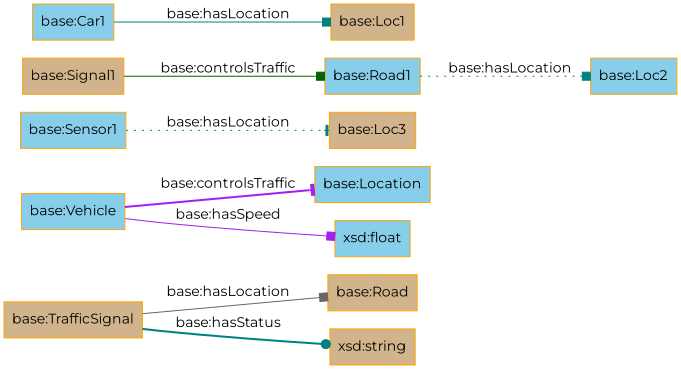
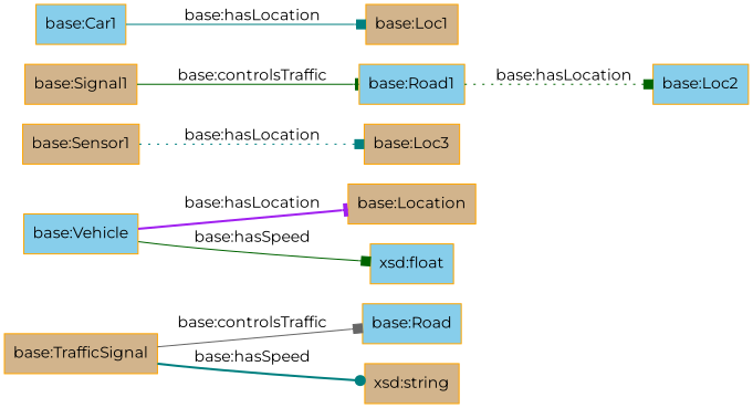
  digraph {
    fontname=Montserrat
    rankdir=LR
    node [color=orange fillcolor=skyblue fontname=Montserrat shape=rectangle style=filled]
    edge [arrowhead=box color=teal fontname=Montserrat style=solid]
    "base:TrafficSignal" [fillcolor=tan]
-   "base:Road" [fillcolor=tan]
+   "base:Road"
    "xsd:string" [fillcolor=tan]
    "base:Vehicle"
-   "base:Location"
+   "base:Location" [fillcolor=tan]
    "xsd:float"
    "base:Loc3" [fillcolor=tan]
-   "base:Sensor1"
+   "base:Sensor1" [fillcolor=tan]
    "base:Road1"
    "base:Loc2"
    "base:Loc1" [fillcolor=tan]
    "base:Car1"
    "base:Signal1" [fillcolor=tan]
-   "base:TrafficSignal" -> "base:Road" [color=gray40 label="base:hasLocation"]
-   "base:TrafficSignal" -> "xsd:string" [arrowhead=dot label="base:hasStatus" style=bold]
-   "base:Vehicle" -> "base:Location" [arrowhead=tee color=purple label="base:controlsTraffic" style=bold]
-   "base:Vehicle" -> "xsd:float" [color=purple label="base:hasSpeed"]
-   "base:Sensor1" -> "base:Loc3" [arrowhead=tee label="base:hasLocation" style=dotted]
-   "base:Road1" -> "base:Loc2" [label="base:hasLocation" style=dotted]
+   "base:TrafficSignal" -> "base:Road" [color=gray40 label="base:controlsTraffic"]
+   "base:TrafficSignal" -> "xsd:string" [arrowhead=dot label="base:hasSpeed" style=bold]
+   "base:Vehicle" -> "base:Location" [arrowhead=tee color=purple label="base:hasLocation" style=bold]
+   "base:Vehicle" -> "xsd:float" [color=darkgreen label="base:hasSpeed"]
+   "base:Sensor1" -> "base:Loc3" [label="base:hasLocation" style=dotted]
+   "base:Road1" -> "base:Loc2" [color=darkgreen label="base:hasLocation" style=dotted]
    "base:Car1" -> "base:Loc1" [label="base:hasLocation"]
-   "base:Signal1" -> "base:Road1" [color=darkgreen label="base:controlsTraffic"]
+   "base:Signal1" -> "base:Road1" [arrowhead=tee color=darkgreen label="base:controlsTraffic"]
  }
